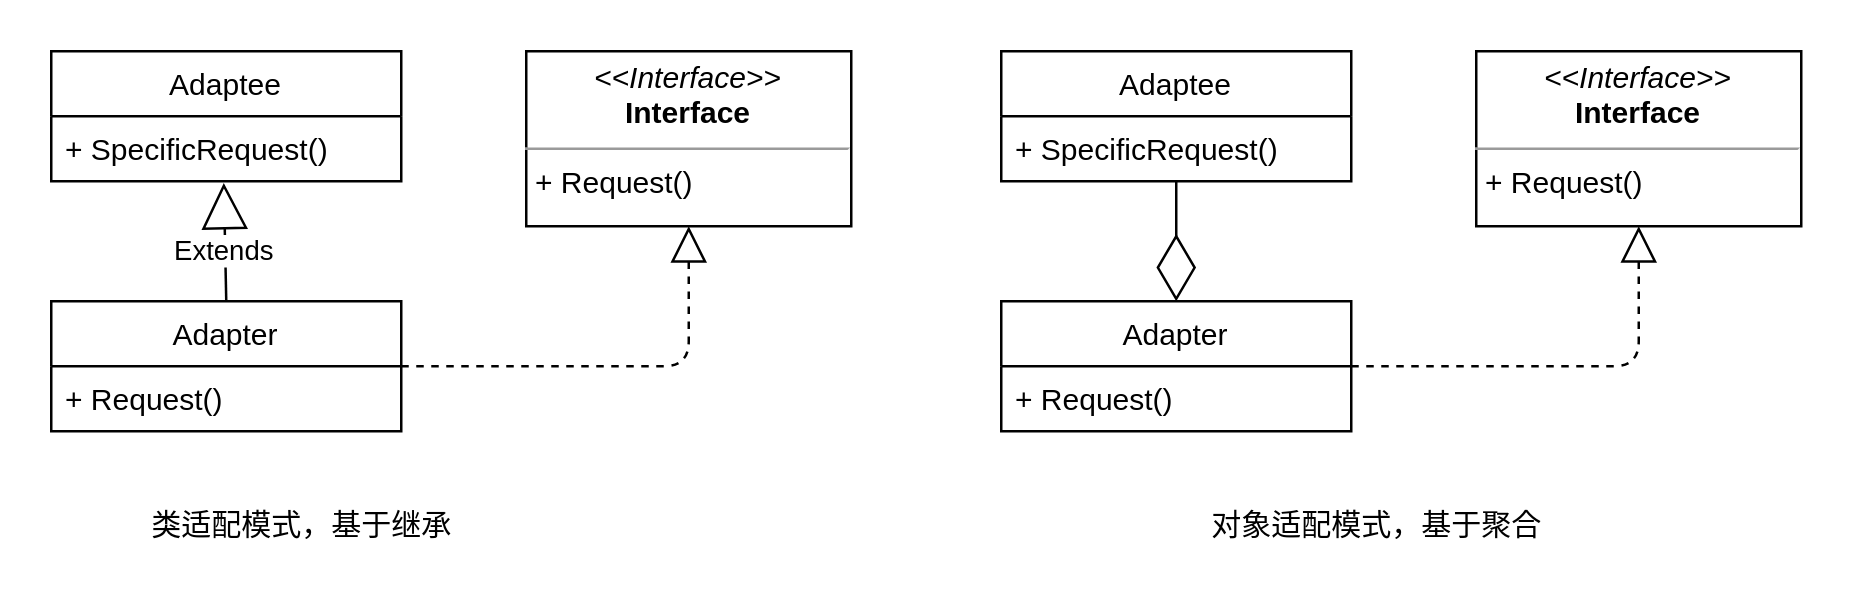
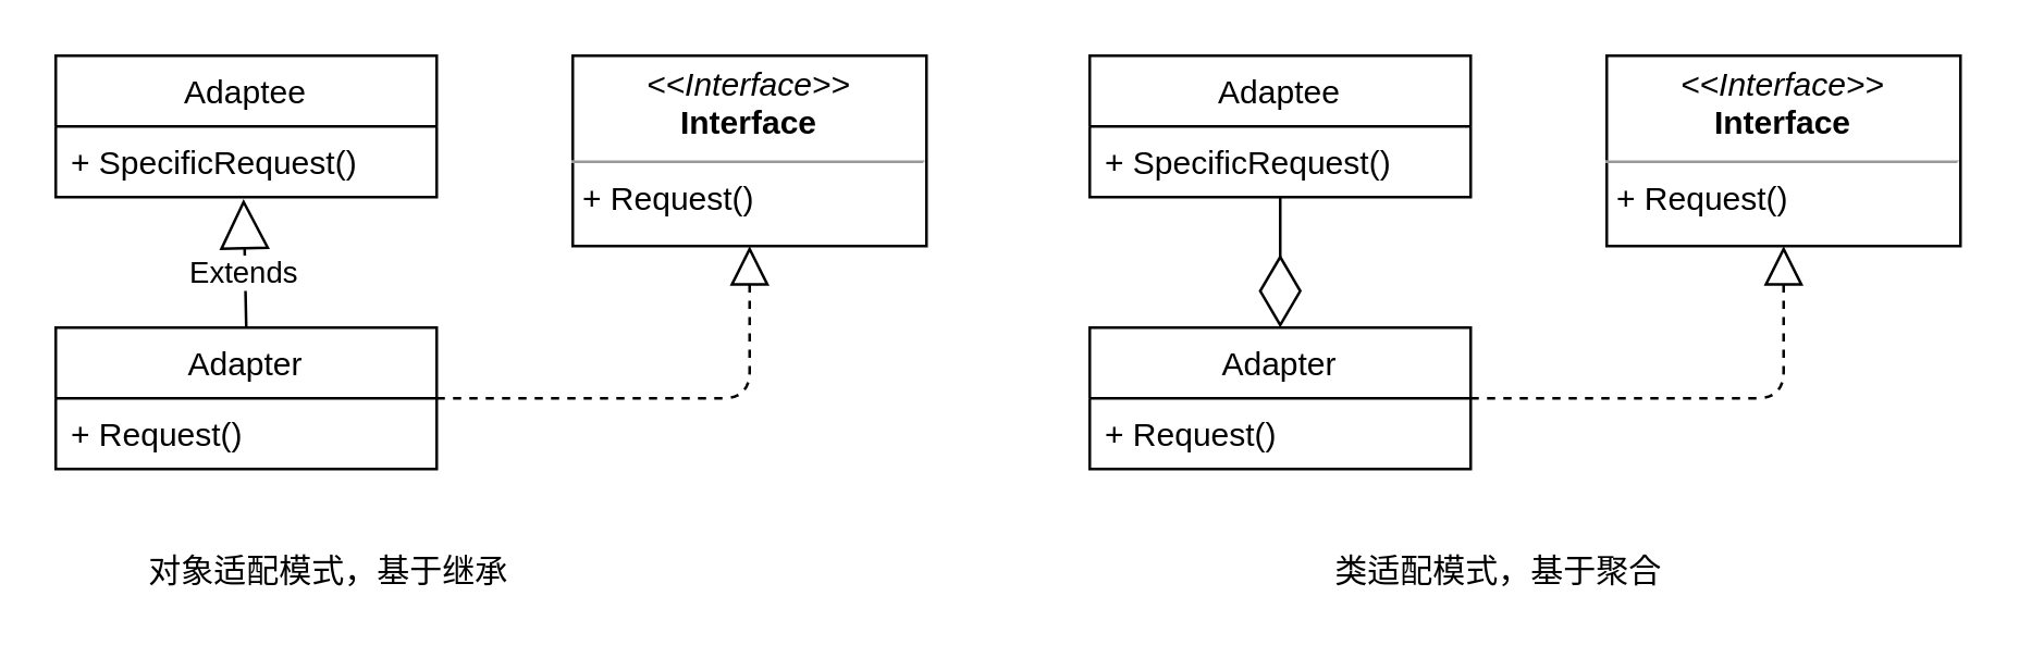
  <mxCell id="0" />
  <mxCell id="1" parent="0" />
  <mxCell id="2" value="&lt;p style=&quot;margin: 0px ; margin-top: 4px ; text-align: center&quot;&gt;&lt;i&gt;&amp;lt;&amp;lt;Interface&amp;gt;&amp;gt;&lt;/i&gt;&lt;br&gt;&lt;b&gt;Interface&lt;/b&gt;&lt;/p&gt;&lt;hr size=&quot;1&quot;&gt;&lt;p style=&quot;margin: 0px ; margin-left: 4px&quot;&gt;+ Request()&lt;br&gt;&lt;/p&gt;" style="verticalAlign=top;align=left;overflow=fill;fontSize=12;fontFamily=Helvetica;html=1;" vertex="1" parent="1"><mxGeometry x="210" y="20" width="130" height="70" as="geometry" /></mxCell>
  <mxCell id="3" value="" style="endArrow=block;dashed=1;endFill=0;endSize=12;html=1;entryX=0.5;entryY=1;entryDx=0;entryDy=0;exitX=1;exitY=0.5;exitDx=0;exitDy=0;" edge="1" parent="1" source="5" target="2"><mxGeometry width="160" relative="1" as="geometry"><mxPoint x="160" y="130" as="sourcePoint" /><mxPoint x="320" y="130" as="targetPoint" /><Array as="points"><mxPoint x="275" y="146" /></Array></mxGeometry></mxCell>
  <mxCell id="4" value="Extends" style="endArrow=block;endSize=16;endFill=0;html=1;entryX=0.493;entryY=1.026;entryDx=0;entryDy=0;entryPerimeter=0;exitX=0.5;exitY=0;exitDx=0;exitDy=0;" edge="1" parent="1" source="5" target="8"><mxGeometry x="-0.154" y="1" width="160" relative="1" as="geometry"><mxPoint x="88" y="110" as="sourcePoint" /><mxPoint x="320" y="130" as="targetPoint" /><mxPoint as="offset" /></mxGeometry></mxCell>
  <mxCell id="5" value="Adapter" style="swimlane;fontStyle=0;childLayout=stackLayout;horizontal=1;startSize=26;fillColor=none;horizontalStack=0;resizeParent=1;resizeParentMax=0;resizeLast=0;collapsible=1;marginBottom=0;" vertex="1" parent="1"><mxGeometry x="20" y="120" width="140" height="52" as="geometry" /></mxCell>
  <mxCell id="6" value="+ Request()" style="text;strokeColor=none;fillColor=none;align=left;verticalAlign=top;spacingLeft=4;spacingRight=4;overflow=hidden;rotatable=0;points=[[0,0.5],[1,0.5]];portConstraint=eastwest;" vertex="1" parent="5"><mxGeometry y="26" width="140" height="26" as="geometry" /></mxCell>
  <mxCell id="7" value="Adaptee" style="swimlane;fontStyle=0;childLayout=stackLayout;horizontal=1;startSize=26;fillColor=none;horizontalStack=0;resizeParent=1;resizeParentMax=0;resizeLast=0;collapsible=1;marginBottom=0;" vertex="1" parent="1"><mxGeometry x="20" y="20" width="140" height="52" as="geometry" /></mxCell>
  <mxCell id="8" value="+ SpecificRequest()" style="text;strokeColor=none;fillColor=none;align=left;verticalAlign=top;spacingLeft=4;spacingRight=4;overflow=hidden;rotatable=0;points=[[0,0.5],[1,0.5]];portConstraint=eastwest;" vertex="1" parent="7"><mxGeometry y="26" width="140" height="26" as="geometry" /></mxCell>
  <mxCell id="9" value="&lt;p style=&quot;margin: 0px ; margin-top: 4px ; text-align: center&quot;&gt;&lt;i&gt;&amp;lt;&amp;lt;Interface&amp;gt;&amp;gt;&lt;/i&gt;&lt;br&gt;&lt;b&gt;Interface&lt;/b&gt;&lt;/p&gt;&lt;hr size=&quot;1&quot;&gt;&lt;p style=&quot;margin: 0px ; margin-left: 4px&quot;&gt;+ Request()&lt;br&gt;&lt;/p&gt;" style="verticalAlign=top;align=left;overflow=fill;fontSize=12;fontFamily=Helvetica;html=1;" vertex="1" parent="1"><mxGeometry x="590" y="20" width="130" height="70" as="geometry" /></mxCell>
  <mxCell id="10" value="" style="endArrow=block;dashed=1;endFill=0;endSize=12;html=1;entryX=0.5;entryY=1;entryDx=0;entryDy=0;exitX=1;exitY=0.5;exitDx=0;exitDy=0;" edge="1" parent="1" source="11" target="9"><mxGeometry width="160" relative="1" as="geometry"><mxPoint x="540" y="130" as="sourcePoint" /><mxPoint x="700" y="130" as="targetPoint" /><Array as="points"><mxPoint x="655" y="146" /></Array></mxGeometry></mxCell>
  <mxCell id="11" value="Adapter" style="swimlane;fontStyle=0;childLayout=stackLayout;horizontal=1;startSize=26;fillColor=none;horizontalStack=0;resizeParent=1;resizeParentMax=0;resizeLast=0;collapsible=1;marginBottom=0;" vertex="1" parent="1"><mxGeometry x="400" y="120" width="140" height="52" as="geometry" /></mxCell>
  <mxCell id="12" value="+ Request()" style="text;strokeColor=none;fillColor=none;align=left;verticalAlign=top;spacingLeft=4;spacingRight=4;overflow=hidden;rotatable=0;points=[[0,0.5],[1,0.5]];portConstraint=eastwest;" vertex="1" parent="11"><mxGeometry y="26" width="140" height="26" as="geometry" /></mxCell>
  <mxCell id="13" value="Adaptee" style="swimlane;fontStyle=0;childLayout=stackLayout;horizontal=1;startSize=26;fillColor=none;horizontalStack=0;resizeParent=1;resizeParentMax=0;resizeLast=0;collapsible=1;marginBottom=0;" vertex="1" parent="1"><mxGeometry x="400" y="20" width="140" height="52" as="geometry" /></mxCell>
  <mxCell id="14" value="+ SpecificRequest()" style="text;strokeColor=none;fillColor=none;align=left;verticalAlign=top;spacingLeft=4;spacingRight=4;overflow=hidden;rotatable=0;points=[[0,0.5],[1,0.5]];portConstraint=eastwest;" vertex="1" parent="13"><mxGeometry y="26" width="140" height="26" as="geometry" /></mxCell>
  <mxCell id="15" value="" style="endArrow=diamondThin;endFill=0;endSize=24;html=1;entryX=0.5;entryY=0;entryDx=0;entryDy=0;" edge="1" parent="1" source="14" target="11"><mxGeometry width="160" relative="1" as="geometry"><mxPoint x="410" y="100" as="sourcePoint" /><mxPoint x="570" y="100" as="targetPoint" /></mxGeometry></mxCell>
- <mxCell id="16" value="类适配模式，基于继承" style="text;html=1;resizable=0;autosize=1;align=center;verticalAlign=middle;points=[];fillColor=none;strokeColor=none;rounded=0;" vertex="1" parent="1"><mxGeometry x="50" y="200" width="140" height="20" as="geometry" /></mxCell>
- <mxCell id="17" value="对象适配模式，基于聚合" style="text;html=1;resizable=0;autosize=1;align=center;verticalAlign=middle;points=[];fillColor=none;strokeColor=none;rounded=0;" vertex="1" parent="1"><mxGeometry x="475" y="200" width="150" height="20" as="geometry" /></mxCell>
+ <mxCell id="16" value="对象适配模式，基于继承" style="text;html=1;resizable=0;autosize=1;align=center;verticalAlign=middle;points=[];fillColor=none;strokeColor=none;rounded=0;" vertex="1" parent="1"><mxGeometry x="50" y="200" width="140" height="20" as="geometry" /></mxCell>
+ <mxCell id="17" value="类适配模式，基于聚合" style="text;html=1;resizable=0;autosize=1;align=center;verticalAlign=middle;points=[];fillColor=none;strokeColor=none;rounded=0;" vertex="1" parent="1"><mxGeometry x="475" y="200" width="150" height="20" as="geometry" /></mxCell>
